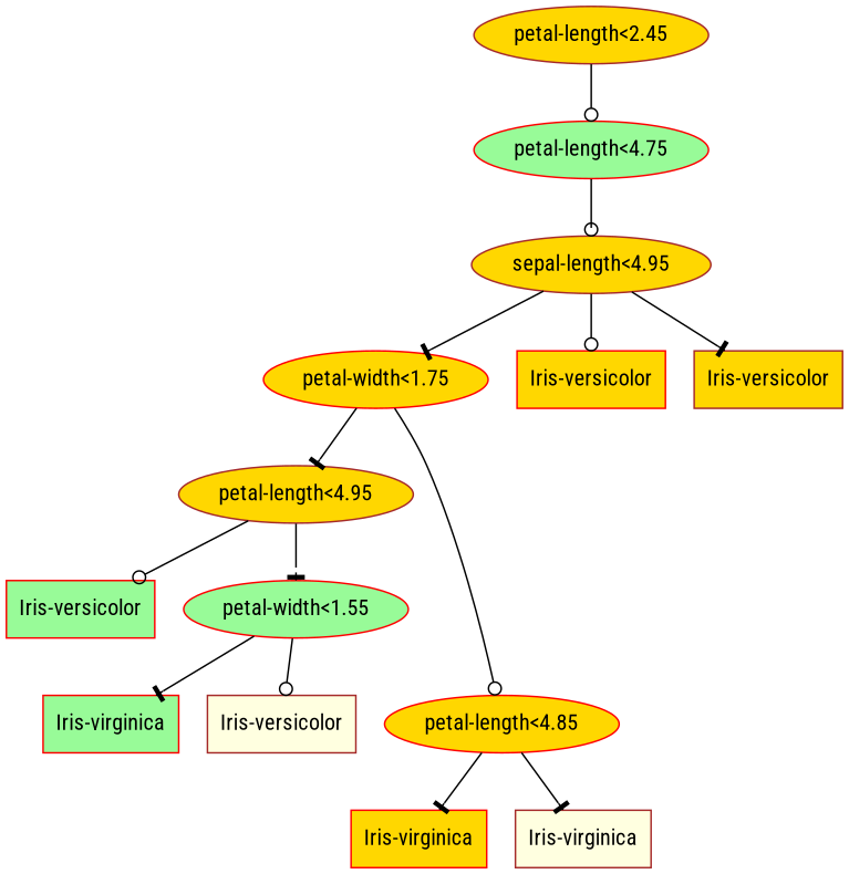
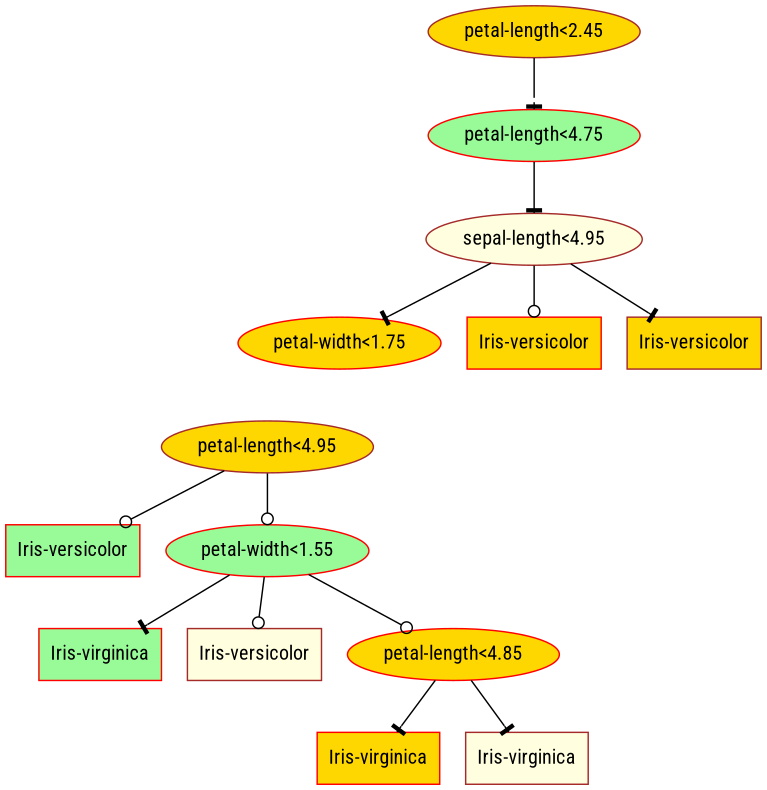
  digraph {
    fontname="Roboto Condensed"
    node [color=red fillcolor=gold fontname="Roboto Condensed" shape=ellipse style=filled]
    edge [arrowhead=tee fontname="Roboto Condensed"]
    n1 [color=brown label="petal-length<2.45"]
    n2 [fillcolor=palegreen label="petal-length<4.75"]
-   n3 [color=brown label="sepal-length<4.95"]
+   n3 [color=brown fillcolor=lightyellow label="sepal-length<4.95"]
    n4 [label="petal-width<1.75"]
    n5 [label="Iris-versicolor" shape=box]
    n6 [color=brown label="Iris-versicolor" shape=box]
    n7 [color=brown label="petal-length<4.95"]
    n8 [label="petal-length<4.85"]
    n9 [fillcolor=palegreen label="Iris-versicolor" shape=box]
    n10 [fillcolor=palegreen label="petal-width<1.55"]
    n11 [label="Iris-virginica" shape=box]
    n12 [color=brown fillcolor=lightyellow label="Iris-virginica" shape=box]
    n13 [fillcolor=palegreen label="Iris-virginica" shape=box]
    n14 [color=brown fillcolor=lightyellow label="Iris-versicolor" shape=box]
-   n1 -> n2 [arrowhead=odot]
-   n2 -> n3 [arrowhead=odot]
+   n1 -> n2
+   n2 -> n3
    n3 -> n4
    n3 -> n5 [arrowhead=odot]
    n3 -> n6
-   n4 -> n7
-   n4 -> n8 [arrowhead=odot]
+   n10 -> n8 [arrowhead=odot]
    n7 -> n9 [arrowhead=odot]
-   n7 -> n10
+   n7 -> n10 [arrowhead=odot]
    n8 -> n11
    n8 -> n12
    n10 -> n13
    n10 -> n14 [arrowhead=odot]
  }
